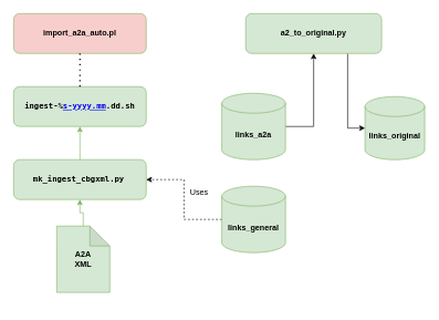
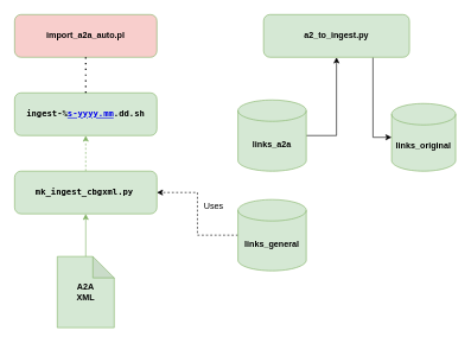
  <mxCell id="0" />
  <mxCell id="1" parent="0" />
  <mxCell id="2" style="edgeStyle=orthogonalEdgeStyle;rounded=0;orthogonalLoop=1;jettySize=auto;html=1;exitX=0.5;exitY=0;exitDx=0;exitDy=0;exitPerimeter=0;entryX=0.5;entryY=1;entryDx=0;entryDy=0;fillColor=#d5e8d4;strokeColor=#82b366;" parent="1" source="3" target="8" edge="1"><mxGeometry relative="1" as="geometry" /></mxCell>
- <mxCell id="3" value="&lt;b&gt;A2A&lt;br&gt;XML&lt;/b&gt;" style="shape=note;whiteSpace=wrap;html=1;backgroundOutline=1;darkOpacity=0.05;fillColor=#d5e8d4;strokeColor=#82b366;" parent="1" vertex="1"><mxGeometry x="85" y="340" width="80" height="100" as="geometry" /></mxCell>
+ <mxCell id="3" value="&lt;b&gt;A2A&lt;br&gt;XML&lt;/b&gt;" style="shape=note;whiteSpace=wrap;html=1;backgroundOutline=1;darkOpacity=0.05;fillColor=#d5e8d4;strokeColor=#82b366;" parent="1" vertex="1"><mxGeometry x="80" y="360" width="80" height="100" as="geometry" /></mxCell>
  <mxCell id="4" style="edgeStyle=orthogonalEdgeStyle;rounded=0;orthogonalLoop=1;jettySize=auto;html=1;exitX=1;exitY=0.5;exitDx=0;exitDy=0;exitPerimeter=0;entryX=0.5;entryY=1;entryDx=0;entryDy=0;" parent="1" source="5" target="12" edge="1"><mxGeometry relative="1" as="geometry" /></mxCell>
  <mxCell id="5" value="&lt;b&gt;links_a2a&lt;/b&gt;" style="shape=cylinder3;whiteSpace=wrap;html=1;boundedLbl=1;backgroundOutline=1;size=15;fillColor=#d5e8d4;strokeColor=#82b366;" parent="1" vertex="1"><mxGeometry x="334" y="140" width="96" height="100" as="geometry" /></mxCell>
  <mxCell id="6" value="&lt;b&gt;links_original&lt;/b&gt;" style="shape=cylinder3;whiteSpace=wrap;html=1;boundedLbl=1;backgroundOutline=1;size=15;fillColor=#d5e8d4;strokeColor=#82b366;" parent="1" vertex="1"><mxGeometry x="550" y="145" width="90" height="95" as="geometry" /></mxCell>
- <mxCell id="7" style="edgeStyle=orthogonalEdgeStyle;rounded=0;orthogonalLoop=1;jettySize=auto;html=1;exitX=0.5;exitY=0;exitDx=0;exitDy=0;entryX=0.5;entryY=1;entryDx=0;entryDy=0;fillColor=#d5e8d4;strokeColor=#82b366;" parent="1" source="8" target="9" edge="1"><mxGeometry relative="1" as="geometry" /></mxCell>
+ <mxCell id="7" style="edgeStyle=orthogonalEdgeStyle;rounded=0;orthogonalLoop=1;jettySize=auto;html=1;exitX=0.5;exitY=0;exitDx=0;exitDy=0;entryX=0.5;entryY=1;entryDx=0;entryDy=0;fillColor=#d5e8d4;strokeColor=#82b366;dashed=1;" parent="1" source="8" target="9" edge="1"><mxGeometry relative="1" as="geometry" /></mxCell>
  <mxCell id="8" value="&lt;b&gt;&lt;code class=&quot;c-mrkdwn__code&quot; style=&quot;text-align: left&quot;&gt;mk_ingest_cbgxml.py&lt;/code&gt;&lt;span style=&quot;color: rgb(29 , 28 , 29)&quot;&gt;&amp;nbsp;&lt;/span&gt;&lt;/b&gt;" style="rounded=1;whiteSpace=wrap;html=1;fillColor=#d5e8d4;strokeColor=#82b366;" parent="1" vertex="1"><mxGeometry x="20" y="240" width="200" height="60" as="geometry" /></mxCell>
  <mxCell id="9" value="&lt;b&gt;&lt;code class=&quot;c-mrkdwn__code c-mrkdwn__code--no_right_cap&quot;&gt;ingest-%&lt;/code&gt;&lt;code class=&quot;c-mrkdwn__code c-mrkdwn__code--no_left_cap c-mrkdwn__code--no_right_cap&quot;&gt;&lt;a class=&quot;external-link&quot; href=&quot;http://s-yyyy.mm/&quot;&gt;s-yyyy.mm&lt;/a&gt;&lt;/code&gt;&lt;code class=&quot;c-mrkdwn__code c-mrkdwn__code--no_left_cap&quot;&gt;.dd.sh&lt;/code&gt;&lt;/b&gt;" style="rounded=1;whiteSpace=wrap;html=1;fillColor=#d5e8d4;strokeColor=#82b366;" parent="1" vertex="1"><mxGeometry x="20" y="130" width="200" height="60" as="geometry" /></mxCell>
  <mxCell id="10" value="&lt;b&gt;import_a2a_auto.pl&lt;/b&gt;" style="rounded=1;whiteSpace=wrap;html=1;fillColor=#f8cecc;strokeColor=#82b366;" parent="1" vertex="1"><mxGeometry x="20" y="20" width="200" height="60" as="geometry" /></mxCell>
  <mxCell id="11" style="edgeStyle=orthogonalEdgeStyle;rounded=0;orthogonalLoop=1;jettySize=auto;html=1;exitX=0.75;exitY=1;exitDx=0;exitDy=0;entryX=0;entryY=0.5;entryDx=0;entryDy=0;entryPerimeter=0;" parent="1" source="12" target="6" edge="1"><mxGeometry relative="1" as="geometry" /></mxCell>
- <mxCell id="12" value="&lt;b&gt;a2_to_original.py&lt;/b&gt;" style="rounded=1;whiteSpace=wrap;html=1;fillColor=#d5e8d4;strokeColor=#82b366;" parent="1" vertex="1"><mxGeometry x="370" y="20" width="205" height="60" as="geometry" /></mxCell>
+ <mxCell id="12" value="&lt;b&gt;a2_to_ingest.py&lt;/b&gt;" style="rounded=1;whiteSpace=wrap;html=1;fillColor=#d5e8d4;strokeColor=#82b366;" parent="1" vertex="1"><mxGeometry x="370" y="20" width="205" height="60" as="geometry" /></mxCell>
  <mxCell id="13" value="" style="endArrow=none;dashed=1;html=1;dashPattern=1 3;strokeWidth=2;entryX=0.5;entryY=1;entryDx=0;entryDy=0;" parent="1" source="9" target="10" edge="1"><mxGeometry width="50" height="50" relative="1" as="geometry"><mxPoint x="90" y="150" as="sourcePoint" /><mxPoint x="130" y="100" as="targetPoint" /></mxGeometry></mxCell>
  <mxCell id="14" style="edgeStyle=orthogonalEdgeStyle;rounded=0;orthogonalLoop=1;jettySize=auto;html=1;dashed=1;" edge="1" parent="1" source="15" target="8"><mxGeometry relative="1" as="geometry" /></mxCell>
  <mxCell id="15" value="&lt;b&gt;links_general&lt;/b&gt;" style="shape=cylinder3;whiteSpace=wrap;html=1;boundedLbl=1;backgroundOutline=1;size=15;fillColor=#d5e8d4;strokeColor=#82b366;" vertex="1" parent="1"><mxGeometry x="334" y="280" width="96" height="100" as="geometry" /></mxCell>
  <mxCell id="16" value="Uses" style="text;html=1;strokeColor=none;fillColor=none;align=center;verticalAlign=middle;whiteSpace=wrap;rounded=0;" vertex="1" parent="1"><mxGeometry x="280" y="280" width="40" height="20" as="geometry" /></mxCell>
